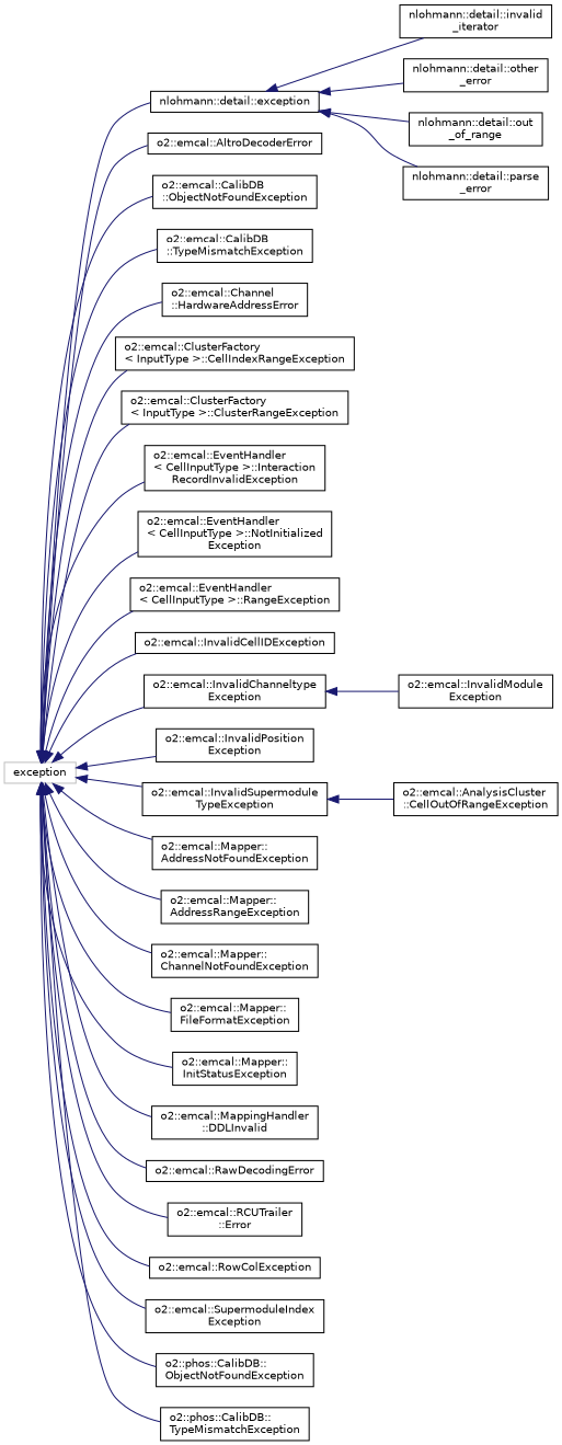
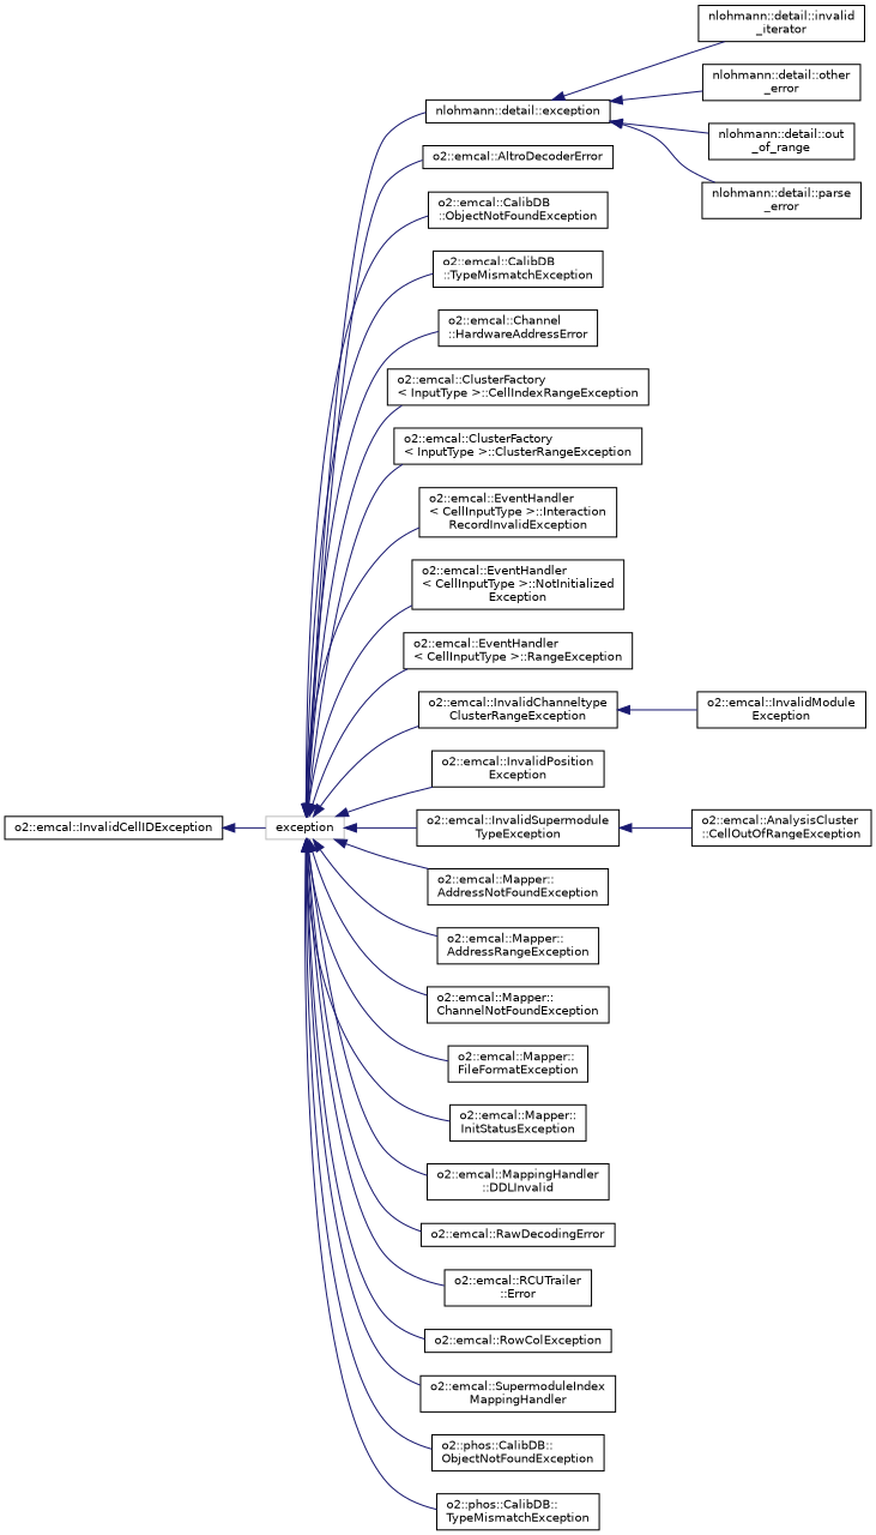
  digraph {
    rankdir=LR
    node [color=black fontname=Helvetica fontsize=10 shape=record]
    edge [color=midnightblue dir=back fontname=Helvetica fontsize=10 labelfontname=Helvetica labelfontsize=10 style=solid]
    n1 [color=grey75 height=0.2 label=exception width=0.4]
    n2 [height=0.2 label="nlohmann::detail::exception" width=0.4]
    n3 [height=0.2 label="o2::emcal::AltroDecoderError" width=0.4]
    n4 [height=0.2 label="o2::emcal::CalibDB\l::ObjectNotFoundException" width=0.4]
    n5 [height=0.2 label="o2::emcal::CalibDB\l::TypeMismatchException" width=0.4]
    n6 [height=0.2 label="o2::emcal::Channel\l::HardwareAddressError" width=0.4]
    n7 [height=0.2 label="o2::emcal::ClusterFactory\l\< InputType \>::CellIndexRangeException" width=0.4]
    n8 [height=0.2 label="o2::emcal::ClusterFactory\l\< InputType \>::ClusterRangeException" width=0.4]
    n9 [height=0.2 label="o2::emcal::EventHandler\l\< CellInputType \>::Interaction\lRecordInvalidException" width=0.4]
    n10 [height=0.2 label="o2::emcal::EventHandler\l\< CellInputType \>::NotInitialized\lException" width=0.4]
    n11 [height=0.2 label="o2::emcal::EventHandler\l\< CellInputType \>::RangeException" width=0.4]
    n12 [height=0.2 label="o2::emcal::InvalidCellIDException" width=0.4]
-   n13 [height=0.2 label="o2::emcal::InvalidChanneltype\lException" width=0.4]
+   n13 [height=0.2 label="o2::emcal::InvalidChanneltype\lClusterRangeException" width=0.4]
    n14 [height=0.2 label="o2::emcal::InvalidPosition\lException" width=0.4]
    n15 [height=0.2 label="o2::emcal::InvalidSupermodule\lTypeException" width=0.4]
    n16 [height=0.2 label="o2::emcal::Mapper::\lAddressNotFoundException" width=0.4]
    n17 [height=0.2 label="o2::emcal::Mapper::\lAddressRangeException" width=0.4]
    n18 [height=0.2 label="o2::emcal::Mapper::\lChannelNotFoundException" width=0.4]
    n19 [height=0.2 label="o2::emcal::Mapper::\lFileFormatException" width=0.4]
    n20 [height=0.2 label="o2::emcal::Mapper::\lInitStatusException" width=0.4]
    n21 [height=0.2 label="o2::emcal::MappingHandler\l::DDLInvalid" width=0.4]
    n22 [height=0.2 label="o2::emcal::RawDecodingError" width=0.4]
    n23 [height=0.2 label="o2::emcal::RCUTrailer\l::Error" width=0.4]
    n24 [height=0.2 label="o2::emcal::RowColException" width=0.4]
-   n25 [height=0.2 label="o2::emcal::SupermoduleIndex\lException" width=0.4]
+   n25 [height=0.2 label="o2::emcal::SupermoduleIndex\lMappingHandler" width=0.4]
    n26 [height=0.2 label="o2::phos::CalibDB::\lObjectNotFoundException" width=0.4]
    n27 [height=0.2 label="o2::phos::CalibDB::\lTypeMismatchException" width=0.4]
    n28 [height=0.2 label="nlohmann::detail::invalid\l_iterator" width=0.4]
    n29 [height=0.2 label="nlohmann::detail::other\l_error" width=0.4]
    n30 [height=0.2 label="nlohmann::detail::out\l_of_range" width=0.4]
    n31 [height=0.2 label="nlohmann::detail::parse\l_error" width=0.4]
    n32 [height=0.2 label="o2::emcal::AnalysisCluster\l::CellOutOfRangeException" width=0.4]
    n33 [height=0.2 label="o2::emcal::InvalidModule\lException" width=0.4]
    n1 -> n2
    n1 -> n3
    n1 -> n4
    n1 -> n5
    n1 -> n6
    n1 -> n7
    n1 -> n8
    n1 -> n9
    n1 -> n10
    n1 -> n11
-   n1 -> n12
+   n12 -> n1
    n1 -> n13
    n1 -> n14
    n1 -> n15
    n1 -> n16
    n1 -> n17
    n1 -> n18
    n1 -> n19
    n1 -> n20
    n1 -> n21
    n1 -> n22
    n1 -> n23
    n1 -> n24
    n1 -> n25
    n1 -> n26
    n1 -> n27
    n2 -> n28
    n2 -> n29
    n2 -> n30
    n2 -> n31
    n13 -> n33
    n15 -> n32
  }
